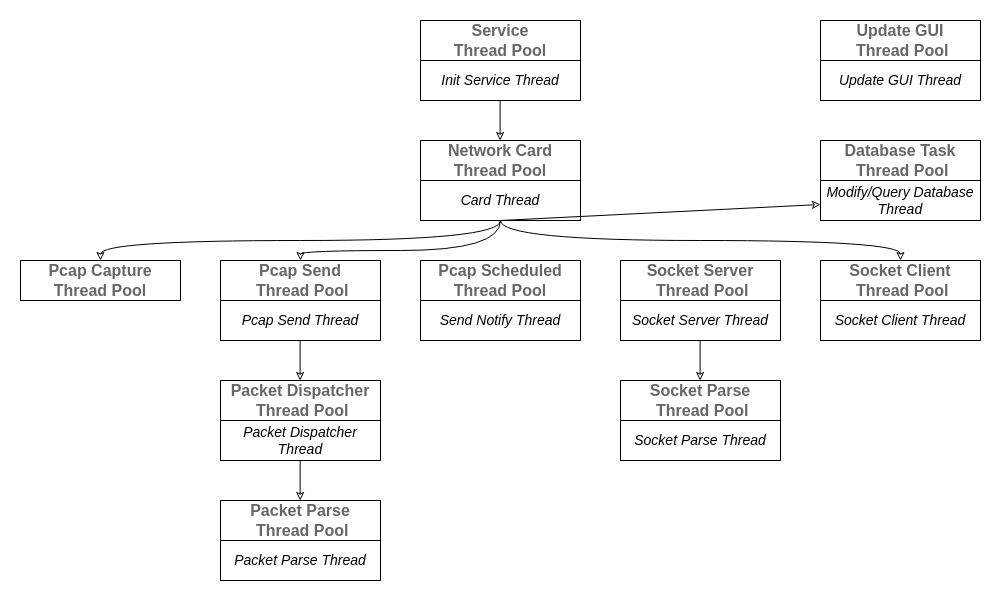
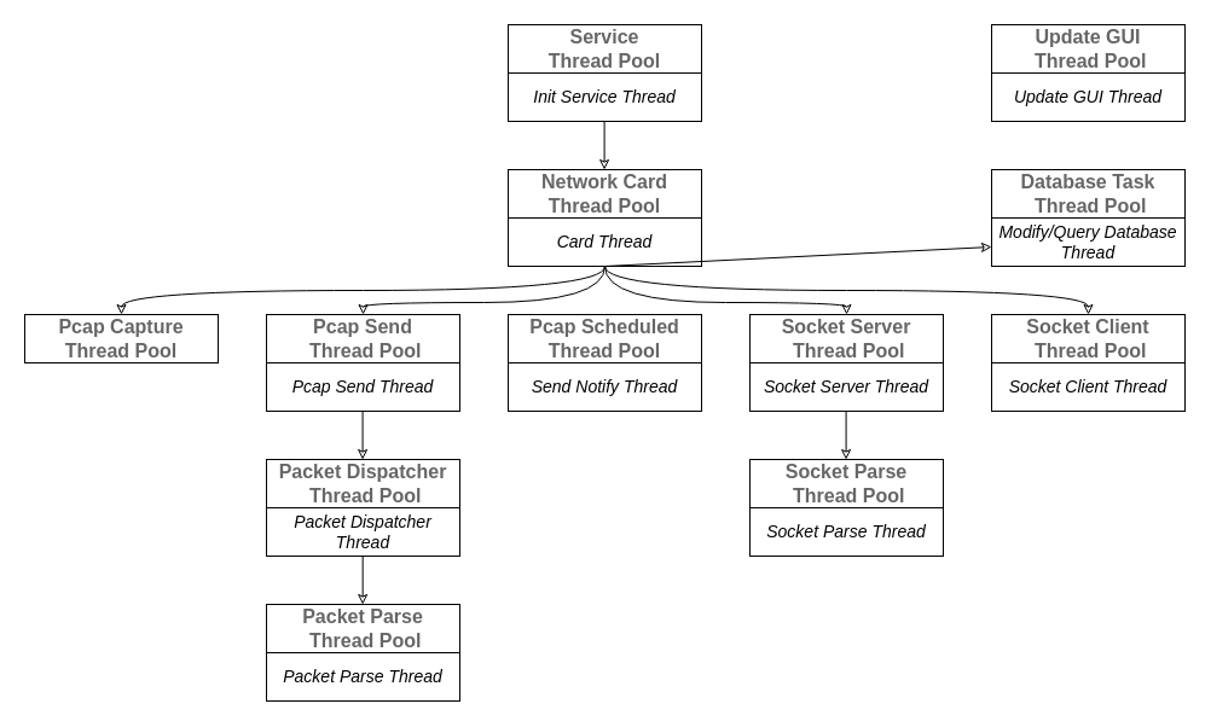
  <mxCell id="0" />
  <mxCell id="1" parent="0" />
  <mxCell id="2" value="" style="group" vertex="1" connectable="0" parent="1"><mxGeometry x="420" y="20" width="160" height="80" as="geometry" /></mxCell>
  <mxCell id="3" value="&lt;font style=&quot;font-size: 16px&quot; color=&quot;#666666&quot;&gt;&lt;b&gt;Service &lt;br&gt;Thread Pool&lt;/b&gt;&lt;/font&gt;" style="rounded=0;whiteSpace=wrap;html=1;" vertex="1" parent="2"><mxGeometry width="160" height="40" as="geometry" /></mxCell>
  <mxCell id="4" value="&lt;font style=&quot;font-size: 14px&quot;&gt;&lt;i&gt;Init Service Thread&lt;/i&gt;&lt;/font&gt;" style="rounded=0;whiteSpace=wrap;html=1;" vertex="1" parent="2"><mxGeometry y="40" width="160" height="40" as="geometry" /></mxCell>
  <mxCell id="5" value="" style="group" vertex="1" connectable="0" parent="1"><mxGeometry x="420" y="140" width="160" height="80" as="geometry" /></mxCell>
  <mxCell id="6" value="&lt;font style=&quot;font-size: 16px&quot; color=&quot;#666666&quot;&gt;&lt;b&gt;Network Card Thread Pool&lt;/b&gt;&lt;/font&gt;" style="rounded=0;whiteSpace=wrap;html=1;" vertex="1" parent="5"><mxGeometry width="160" height="40" as="geometry" /></mxCell>
  <mxCell id="7" value="&lt;font style=&quot;font-size: 14px&quot;&gt;&lt;i&gt;Card Thread&lt;/i&gt;&lt;/font&gt;" style="rounded=0;whiteSpace=wrap;html=1;" vertex="1" parent="5"><mxGeometry y="40" width="160" height="40" as="geometry" /></mxCell>
  <mxCell id="8" value="" style="group" vertex="1" connectable="0" parent="1"><mxGeometry x="20" y="260" width="160" height="80" as="geometry" /></mxCell>
  <mxCell id="9" value="&lt;font style=&quot;font-size: 16px&quot; color=&quot;#666666&quot;&gt;&lt;b&gt;Pcap Capture Thread Pool&lt;/b&gt;&lt;/font&gt;" style="rounded=0;whiteSpace=wrap;html=1;" vertex="1" parent="8"><mxGeometry width="160" height="40" as="geometry" /></mxCell>
  <mxCell id="10" value="" style="group" vertex="1" connectable="0" parent="1"><mxGeometry x="220" y="260" width="160" height="80" as="geometry" /></mxCell>
  <mxCell id="11" value="&lt;font style=&quot;font-size: 16px&quot; color=&quot;#666666&quot;&gt;&lt;b&gt;Pcap Send&lt;br&gt;&amp;nbsp;Thread Pool&lt;/b&gt;&lt;/font&gt;" style="rounded=0;whiteSpace=wrap;html=1;" vertex="1" parent="10"><mxGeometry width="160" height="40" as="geometry" /></mxCell>
  <mxCell id="12" value="&lt;font style=&quot;font-size: 14px&quot;&gt;&lt;i&gt;Pcap Send Thread&lt;/i&gt;&lt;/font&gt;" style="rounded=0;whiteSpace=wrap;html=1;" vertex="1" parent="10"><mxGeometry y="40" width="160" height="40" as="geometry" /></mxCell>
  <mxCell id="13" value="" style="group" vertex="1" connectable="0" parent="1"><mxGeometry x="420" y="260" width="160" height="80" as="geometry" /></mxCell>
  <mxCell id="14" value="&lt;font style=&quot;font-size: 16px&quot; color=&quot;#666666&quot;&gt;&lt;b&gt;Pcap Scheduled&lt;br&gt;Thread Pool&lt;/b&gt;&lt;/font&gt;" style="rounded=0;whiteSpace=wrap;html=1;" vertex="1" parent="13"><mxGeometry width="160" height="40" as="geometry" /></mxCell>
  <mxCell id="15" value="&lt;font style=&quot;font-size: 14px&quot;&gt;&lt;i&gt;Send Notify Thread&lt;/i&gt;&lt;/font&gt;" style="rounded=0;whiteSpace=wrap;html=1;" vertex="1" parent="13"><mxGeometry y="40" width="160" height="40" as="geometry" /></mxCell>
  <mxCell id="16" value="" style="group" vertex="1" connectable="0" parent="1"><mxGeometry x="220" y="500" width="160" height="80" as="geometry" /></mxCell>
  <mxCell id="17" value="&lt;font style=&quot;font-size: 16px&quot; color=&quot;#666666&quot;&gt;&lt;b&gt;Packet Parse&lt;br&gt;&amp;nbsp;Thread Pool&lt;/b&gt;&lt;/font&gt;" style="rounded=0;whiteSpace=wrap;html=1;" vertex="1" parent="16"><mxGeometry width="160" height="40" as="geometry" /></mxCell>
  <mxCell id="18" value="&lt;font style=&quot;font-size: 14px&quot;&gt;&lt;i&gt;Packet Parse Thread&lt;/i&gt;&lt;/font&gt;" style="rounded=0;whiteSpace=wrap;html=1;" vertex="1" parent="16"><mxGeometry y="40" width="160" height="40" as="geometry" /></mxCell>
  <mxCell id="19" value="" style="group" vertex="1" connectable="0" parent="1"><mxGeometry x="220" y="380" width="160" height="80" as="geometry" /></mxCell>
  <mxCell id="20" value="&lt;font style=&quot;font-size: 16px&quot; color=&quot;#666666&quot;&gt;&lt;b&gt;Packet Dispatcher&lt;br&gt;&amp;nbsp;Thread Pool&lt;/b&gt;&lt;/font&gt;" style="rounded=0;whiteSpace=wrap;html=1;" vertex="1" parent="19"><mxGeometry width="160" height="40" as="geometry" /></mxCell>
  <mxCell id="21" value="&lt;font style=&quot;font-size: 14px&quot;&gt;&lt;i&gt;Packet Dispatcher Thread&lt;/i&gt;&lt;/font&gt;" style="rounded=0;whiteSpace=wrap;html=1;" vertex="1" parent="19"><mxGeometry y="40" width="160" height="40" as="geometry" /></mxCell>
  <mxCell id="22" value="" style="group" vertex="1" connectable="0" parent="1"><mxGeometry x="620" y="260" width="160" height="80" as="geometry" /></mxCell>
  <mxCell id="23" value="&lt;font style=&quot;font-size: 16px&quot; color=&quot;#666666&quot;&gt;&lt;b&gt;Socket Server&lt;br&gt;&amp;nbsp;Thread Pool&lt;/b&gt;&lt;/font&gt;" style="rounded=0;whiteSpace=wrap;html=1;" vertex="1" parent="22"><mxGeometry width="160" height="40" as="geometry" /></mxCell>
  <mxCell id="24" value="&lt;font style=&quot;font-size: 14px&quot;&gt;&lt;i&gt;Socket Server Thread&lt;/i&gt;&lt;/font&gt;" style="rounded=0;whiteSpace=wrap;html=1;" vertex="1" parent="22"><mxGeometry y="40" width="160" height="40" as="geometry" /></mxCell>
  <mxCell id="25" value="" style="group" vertex="1" connectable="0" parent="1"><mxGeometry x="820" y="260" width="160" height="80" as="geometry" /></mxCell>
  <mxCell id="26" value="&lt;font style=&quot;font-size: 16px&quot; color=&quot;#666666&quot;&gt;&lt;b&gt;Socket Client&lt;br&gt;&amp;nbsp;Thread Pool&lt;/b&gt;&lt;/font&gt;" style="rounded=0;whiteSpace=wrap;html=1;" vertex="1" parent="25"><mxGeometry width="160" height="40" as="geometry" /></mxCell>
  <mxCell id="27" value="&lt;font style=&quot;font-size: 14px&quot;&gt;&lt;i&gt;Socket Client Thread&lt;/i&gt;&lt;/font&gt;" style="rounded=0;whiteSpace=wrap;html=1;" vertex="1" parent="25"><mxGeometry y="40" width="160" height="40" as="geometry" /></mxCell>
  <mxCell id="28" value="" style="group" vertex="1" connectable="0" parent="1"><mxGeometry x="620" y="380" width="160" height="80" as="geometry" /></mxCell>
  <mxCell id="29" value="&lt;font style=&quot;font-size: 16px&quot; color=&quot;#666666&quot;&gt;&lt;b&gt;Socket Parse&lt;br&gt;&amp;nbsp;Thread Pool&lt;/b&gt;&lt;/font&gt;" style="rounded=0;whiteSpace=wrap;html=1;" vertex="1" parent="28"><mxGeometry width="160" height="40" as="geometry" /></mxCell>
  <mxCell id="30" value="&lt;font style=&quot;font-size: 14px&quot;&gt;&lt;i&gt;Socket Parse Thread&lt;/i&gt;&lt;/font&gt;" style="rounded=0;whiteSpace=wrap;html=1;" vertex="1" parent="28"><mxGeometry y="40" width="160" height="40" as="geometry" /></mxCell>
  <mxCell id="31" value="" style="group" vertex="1" connectable="0" parent="1"><mxGeometry x="820" y="20" width="160" height="80" as="geometry" /></mxCell>
  <mxCell id="32" value="&lt;font style=&quot;font-size: 16px&quot; color=&quot;#666666&quot;&gt;&lt;b&gt;Update GUI&lt;br&gt;&amp;nbsp;Thread Pool&lt;/b&gt;&lt;/font&gt;" style="rounded=0;whiteSpace=wrap;html=1;" vertex="1" parent="31"><mxGeometry width="160" height="40" as="geometry" /></mxCell>
  <mxCell id="33" value="&lt;font style=&quot;font-size: 14px&quot;&gt;&lt;i&gt;Update GUI Thread&lt;/i&gt;&lt;/font&gt;" style="rounded=0;whiteSpace=wrap;html=1;" vertex="1" parent="31"><mxGeometry y="40" width="160" height="40" as="geometry" /></mxCell>
  <mxCell id="34" value="" style="group" vertex="1" connectable="0" parent="1"><mxGeometry x="820" y="140" width="160" height="80" as="geometry" /></mxCell>
  <mxCell id="35" value="&lt;font style=&quot;font-size: 16px&quot; color=&quot;#666666&quot;&gt;&lt;b&gt;Database Task&lt;br&gt;&amp;nbsp;Thread Pool&lt;/b&gt;&lt;/font&gt;" style="rounded=0;whiteSpace=wrap;html=1;" vertex="1" parent="34"><mxGeometry width="160" height="40" as="geometry" /></mxCell>
  <mxCell id="36" value="&lt;font style=&quot;font-size: 14px&quot;&gt;&lt;i&gt;Modify/Query Database Thread&lt;/i&gt;&lt;/font&gt;" style="rounded=0;whiteSpace=wrap;html=1;" vertex="1" parent="34"><mxGeometry y="40" width="160" height="40" as="geometry" /></mxCell>
  <mxCell id="37" value="" style="endArrow=classic;html=1;exitX=0.5;exitY=1;exitDx=0;exitDy=0;endFill=0;" edge="1" parent="1" source="7" target="36"><mxGeometry width="50" height="50" relative="1" as="geometry"><mxPoint x="550" y="290" as="sourcePoint" /><mxPoint x="600" y="240" as="targetPoint" /></mxGeometry></mxCell>
  <mxCell id="38" value="" style="endArrow=classic;html=1;exitX=0.5;exitY=1;exitDx=0;exitDy=0;endFill=0;" edge="1" parent="1"><mxGeometry width="50" height="50" relative="1" as="geometry"><mxPoint x="499.58" y="100" as="sourcePoint" /><mxPoint x="499.58" y="140" as="targetPoint" /></mxGeometry></mxCell>
  <mxCell id="39" value="" style="endArrow=classic;html=1;exitX=0.5;exitY=1;exitDx=0;exitDy=0;endFill=0;" edge="1" parent="1"><mxGeometry width="50" height="50" relative="1" as="geometry"><mxPoint x="699.58" y="340" as="sourcePoint" /><mxPoint x="699.58" y="380" as="targetPoint" /></mxGeometry></mxCell>
  <mxCell id="40" value="" style="endArrow=classic;html=1;exitX=0.5;exitY=1;exitDx=0;exitDy=0;endFill=0;" edge="1" parent="1"><mxGeometry width="50" height="50" relative="1" as="geometry"><mxPoint x="299.58" y="340" as="sourcePoint" /><mxPoint x="299.58" y="380" as="targetPoint" /></mxGeometry></mxCell>
  <mxCell id="41" value="" style="endArrow=classic;html=1;exitX=0.5;exitY=1;exitDx=0;exitDy=0;endFill=0;" edge="1" parent="1"><mxGeometry width="50" height="50" relative="1" as="geometry"><mxPoint x="299.66" y="460" as="sourcePoint" /><mxPoint x="299.66" y="500" as="targetPoint" /></mxGeometry></mxCell>
  <mxCell id="42" value="" style="endArrow=classic;html=1;endFill=0;entryX=0.5;entryY=0;entryDx=0;entryDy=0;curved=1;" edge="1" parent="1" target="26"><mxGeometry width="50" height="50" relative="1" as="geometry"><mxPoint x="500" y="220" as="sourcePoint" /><mxPoint x="900" y="240" as="targetPoint" /><Array as="points"><mxPoint x="500" y="240" /><mxPoint x="900" y="240" /></Array></mxGeometry></mxCell>
  <mxCell id="43" value="" style="endArrow=classic;html=1;entryX=0.5;entryY=0;entryDx=0;entryDy=0;curved=1;endFill=0;" edge="1" parent="1" target="9"><mxGeometry width="50" height="50" relative="1" as="geometry"><mxPoint x="500" y="220" as="sourcePoint" /><mxPoint x="510" y="260" as="targetPoint" /><Array as="points"><mxPoint x="500" y="240" /><mxPoint x="100" y="240" /></Array></mxGeometry></mxCell>
  <mxCell id="44" value="" style="endArrow=classic;html=1;exitX=0.5;exitY=1;exitDx=0;exitDy=0;entryX=0.5;entryY=0;entryDx=0;entryDy=0;endFill=0;curved=1;" edge="1" parent="1" source="7" target="11"><mxGeometry width="50" height="50" relative="1" as="geometry"><mxPoint x="-110" y="500" as="sourcePoint" /><mxPoint x="-60" y="450" as="targetPoint" /><Array as="points"><mxPoint x="500" y="250" /><mxPoint x="300" y="250" /></Array></mxGeometry></mxCell>
+ <mxCell id="45" value="" style="endArrow=classic;html=1;exitX=0.5;exitY=1;exitDx=0;exitDy=0;entryX=0.5;entryY=0;entryDx=0;entryDy=0;curved=1;endFill=0;" edge="1" parent="1" source="7" target="23"><mxGeometry width="50" height="50" relative="1" as="geometry"><mxPoint x="510" y="470" as="sourcePoint" /><mxPoint x="560" y="420" as="targetPoint" /><Array as="points"><mxPoint x="500" y="250" /><mxPoint x="700" y="250" /></Array></mxGeometry></mxCell>
